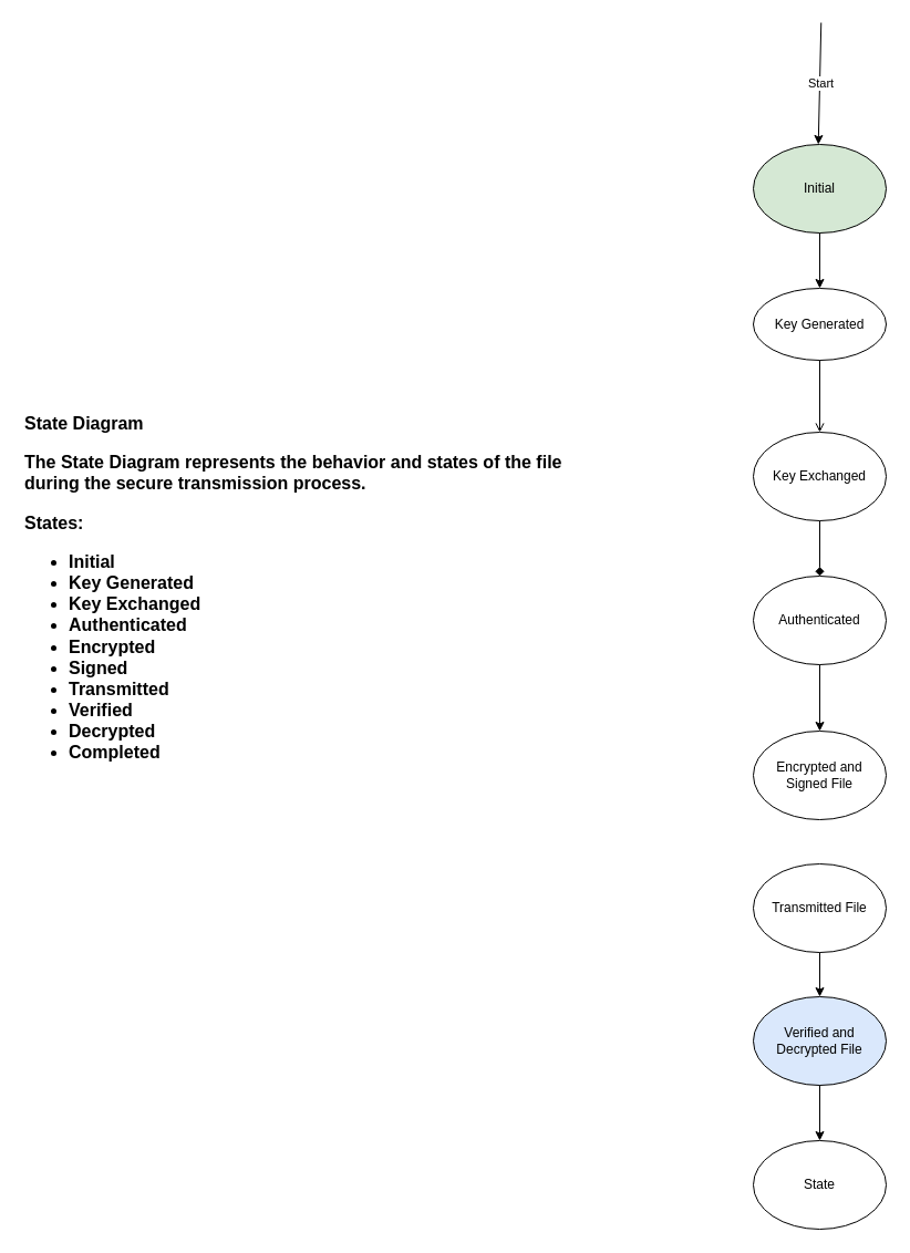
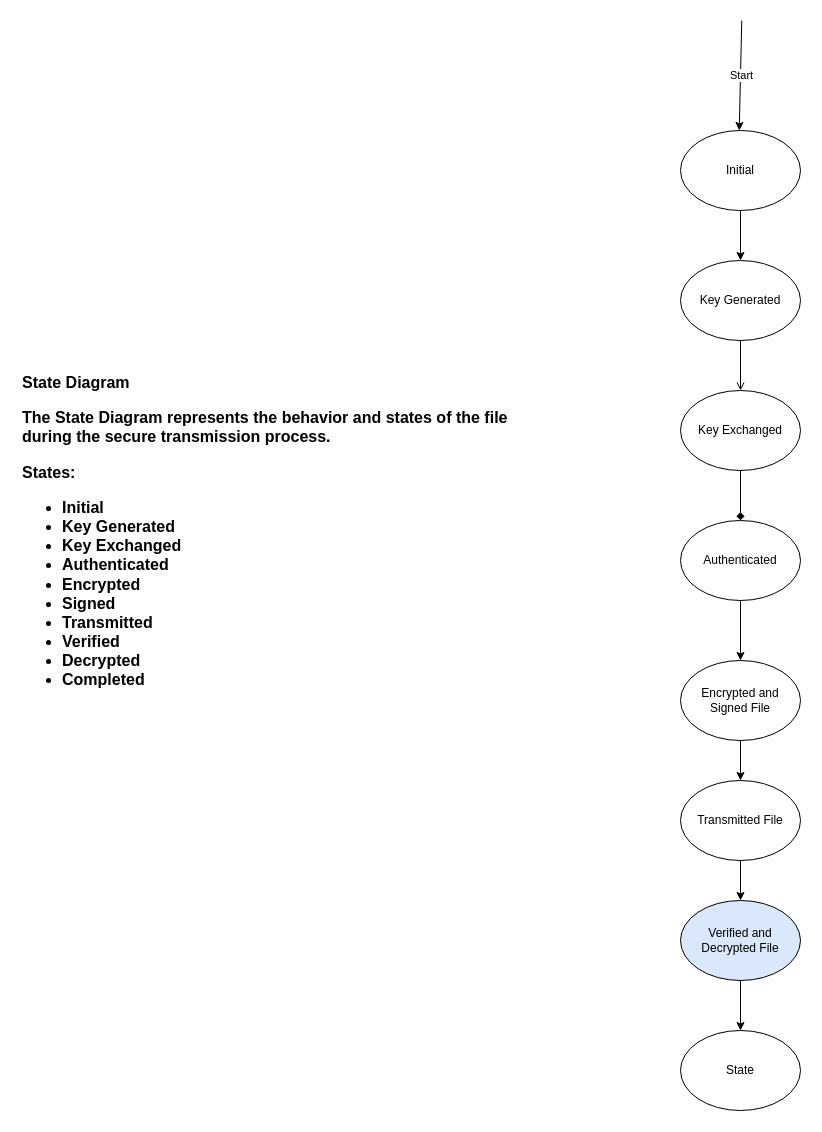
  <mxCell id="0" />
  <mxCell id="1" parent="0" />
- <mxCell id="2" value="Initial" style="ellipse;whiteSpace=wrap;html=1;fillColor=#d5e8d4;" vertex="1" parent="1"><mxGeometry x="680" y="130" width="120" height="80" as="geometry" /></mxCell>
+ <mxCell id="2" value="Initial" style="ellipse;whiteSpace=wrap;html=1;" vertex="1" parent="1"><mxGeometry x="680" y="130" width="120" height="80" as="geometry" /></mxCell>
  <mxCell id="3" value="Encrypted and Signed File" style="ellipse;whiteSpace=wrap;html=1;" vertex="1" parent="1"><mxGeometry x="680" y="660" width="120" height="80" as="geometry" /></mxCell>
- <mxCell id="4" value="Key Generated" style="ellipse;whiteSpace=wrap;html=1;" vertex="1" parent="1"><mxGeometry x="680" y="260" width="120" height="65" as="geometry" /></mxCell>
+ <mxCell id="4" value="Key Generated" style="ellipse;whiteSpace=wrap;html=1;" vertex="1" parent="1"><mxGeometry x="680" y="260" width="120" height="80" as="geometry" /></mxCell>
  <mxCell id="5" value="Transmitted File" style="ellipse;whiteSpace=wrap;html=1;" vertex="1" parent="1"><mxGeometry x="680" y="780" width="120" height="80" as="geometry" /></mxCell>
  <mxCell id="6" value="Authenticated" style="ellipse;whiteSpace=wrap;html=1;" vertex="1" parent="1"><mxGeometry x="680" y="520" width="120" height="80" as="geometry" /></mxCell>
  <mxCell id="7" value="Key Exchanged" style="ellipse;whiteSpace=wrap;html=1;" vertex="1" parent="1"><mxGeometry x="680" y="390" width="120" height="80" as="geometry" /></mxCell>
  <mxCell id="8" value="Verified and Decrypted File" style="ellipse;whiteSpace=wrap;html=1;fillColor=#dae8fc;" vertex="1" parent="1"><mxGeometry x="680" y="900" width="120" height="80" as="geometry" /></mxCell>
  <mxCell id="9" value="State" style="ellipse;whiteSpace=wrap;html=1;" vertex="1" parent="1"><mxGeometry x="680" y="1030" width="120" height="80" as="geometry" /></mxCell>
  <mxCell id="10" value="" style="endArrow=classic;html=1;rounded=0;exitX=0.5;exitY=1;exitDx=0;exitDy=0;entryX=0.5;entryY=0;entryDx=0;entryDy=0;" edge="1" parent="1" source="2" target="4"><mxGeometry width="50" height="50" relative="1" as="geometry"><mxPoint x="840" y="440" as="sourcePoint" /><mxPoint x="890" y="390" as="targetPoint" /></mxGeometry></mxCell>
  <mxCell id="11" value="" style="endArrow=open;html=1;rounded=0;entryX=0.5;entryY=0;entryDx=0;entryDy=0;exitX=0.5;exitY=1;exitDx=0;exitDy=0;" edge="1" parent="1" source="4" target="7"><mxGeometry width="50" height="50" relative="1" as="geometry"><mxPoint x="840" y="440" as="sourcePoint" /><mxPoint x="890" y="390" as="targetPoint" /></mxGeometry></mxCell>
  <mxCell id="12" value="" style="endArrow=diamond;html=1;rounded=0;entryX=0.5;entryY=0;entryDx=0;entryDy=0;exitX=0.5;exitY=1;exitDx=0;exitDy=0;" edge="1" parent="1" source="7" target="6"><mxGeometry width="50" height="50" relative="1" as="geometry"><mxPoint x="840" y="440" as="sourcePoint" /><mxPoint x="890" y="390" as="targetPoint" /></mxGeometry></mxCell>
  <mxCell id="13" value="" style="endArrow=classic;html=1;rounded=0;entryX=0.5;entryY=0;entryDx=0;entryDy=0;exitX=0.5;exitY=1;exitDx=0;exitDy=0;" edge="1" parent="1" source="6" target="3"><mxGeometry width="50" height="50" relative="1" as="geometry"><mxPoint x="840" y="440" as="sourcePoint" /><mxPoint x="890" y="390" as="targetPoint" /></mxGeometry></mxCell>
+ <mxCell id="14" value="" style="endArrow=classic;html=1;rounded=0;entryX=0.5;entryY=0;entryDx=0;entryDy=0;exitX=0.5;exitY=1;exitDx=0;exitDy=0;" edge="1" parent="1" source="3" target="5"><mxGeometry width="50" height="50" relative="1" as="geometry"><mxPoint x="840" y="130" as="sourcePoint" /><mxPoint x="890" y="80" as="targetPoint" /></mxGeometry></mxCell>
  <mxCell id="15" value="" style="endArrow=classic;html=1;rounded=0;exitX=0.5;exitY=1;exitDx=0;exitDy=0;entryX=0.5;entryY=0;entryDx=0;entryDy=0;" edge="1" parent="1" source="5" target="8"><mxGeometry width="50" height="50" relative="1" as="geometry"><mxPoint x="840" y="130" as="sourcePoint" /><mxPoint x="890" y="80" as="targetPoint" /></mxGeometry></mxCell>
  <mxCell id="16" value="" style="endArrow=classic;html=1;rounded=0;entryX=0.5;entryY=0;entryDx=0;entryDy=0;exitX=0.5;exitY=1;exitDx=0;exitDy=0;" edge="1" parent="1" source="8" target="9"><mxGeometry width="50" height="50" relative="1" as="geometry"><mxPoint x="840" y="130" as="sourcePoint" /><mxPoint x="890" y="80" as="targetPoint" /></mxGeometry></mxCell>
  <mxCell id="17" value="" style="endArrow=classic;html=1;rounded=0;entryX=0.5;entryY=0;entryDx=0;entryDy=0;" edge="1" parent="1"><mxGeometry relative="1" as="geometry"><mxPoint x="741.25" y="20" as="sourcePoint" /><mxPoint x="738.75" y="130" as="targetPoint" /></mxGeometry></mxCell>
  <mxCell id="18" value="Start" style="edgeLabel;resizable=0;html=1;;align=center;verticalAlign=middle;" connectable="0" vertex="1" parent="17"><mxGeometry relative="1" as="geometry" /></mxCell>
  <mxCell id="19" value="&lt;h3 style=&quot;font-size: 16px;&quot;&gt;State Diagram&lt;/h3&gt;&lt;p style=&quot;font-size: 16px;&quot;&gt;The State Diagram represents the behavior and states of the file during the secure transmission process.&lt;/p&gt;&lt;p style=&quot;font-size: 16px;&quot;&gt;&lt;strong style=&quot;font-size: 16px;&quot;&gt;States&lt;/strong&gt;:&lt;/p&gt;&lt;ul style=&quot;font-size: 16px;&quot;&gt;&lt;li style=&quot;font-size: 16px;&quot;&gt;Initial&lt;/li&gt;&lt;li style=&quot;font-size: 16px;&quot;&gt;Key Generated&lt;/li&gt;&lt;li style=&quot;font-size: 16px;&quot;&gt;Key Exchanged&lt;/li&gt;&lt;li style=&quot;font-size: 16px;&quot;&gt;Authenticated&lt;/li&gt;&lt;li style=&quot;font-size: 16px;&quot;&gt;Encrypted&lt;/li&gt;&lt;li style=&quot;font-size: 16px;&quot;&gt;Signed&lt;/li&gt;&lt;li style=&quot;font-size: 16px;&quot;&gt;Transmitted&lt;/li&gt;&lt;li style=&quot;font-size: 16px;&quot;&gt;Verified&lt;/li&gt;&lt;li style=&quot;font-size: 16px;&quot;&gt;Decrypted&lt;/li&gt;&lt;li style=&quot;font-size: 16px;&quot;&gt;Completed&lt;/li&gt;&lt;/ul&gt;" style="text;html=1;whiteSpace=wrap;overflow=hidden;rounded=0;fontStyle=1;fontSize=16;" vertex="1" parent="1"><mxGeometry x="20" y="350" width="520" height="490" as="geometry" /></mxCell>
